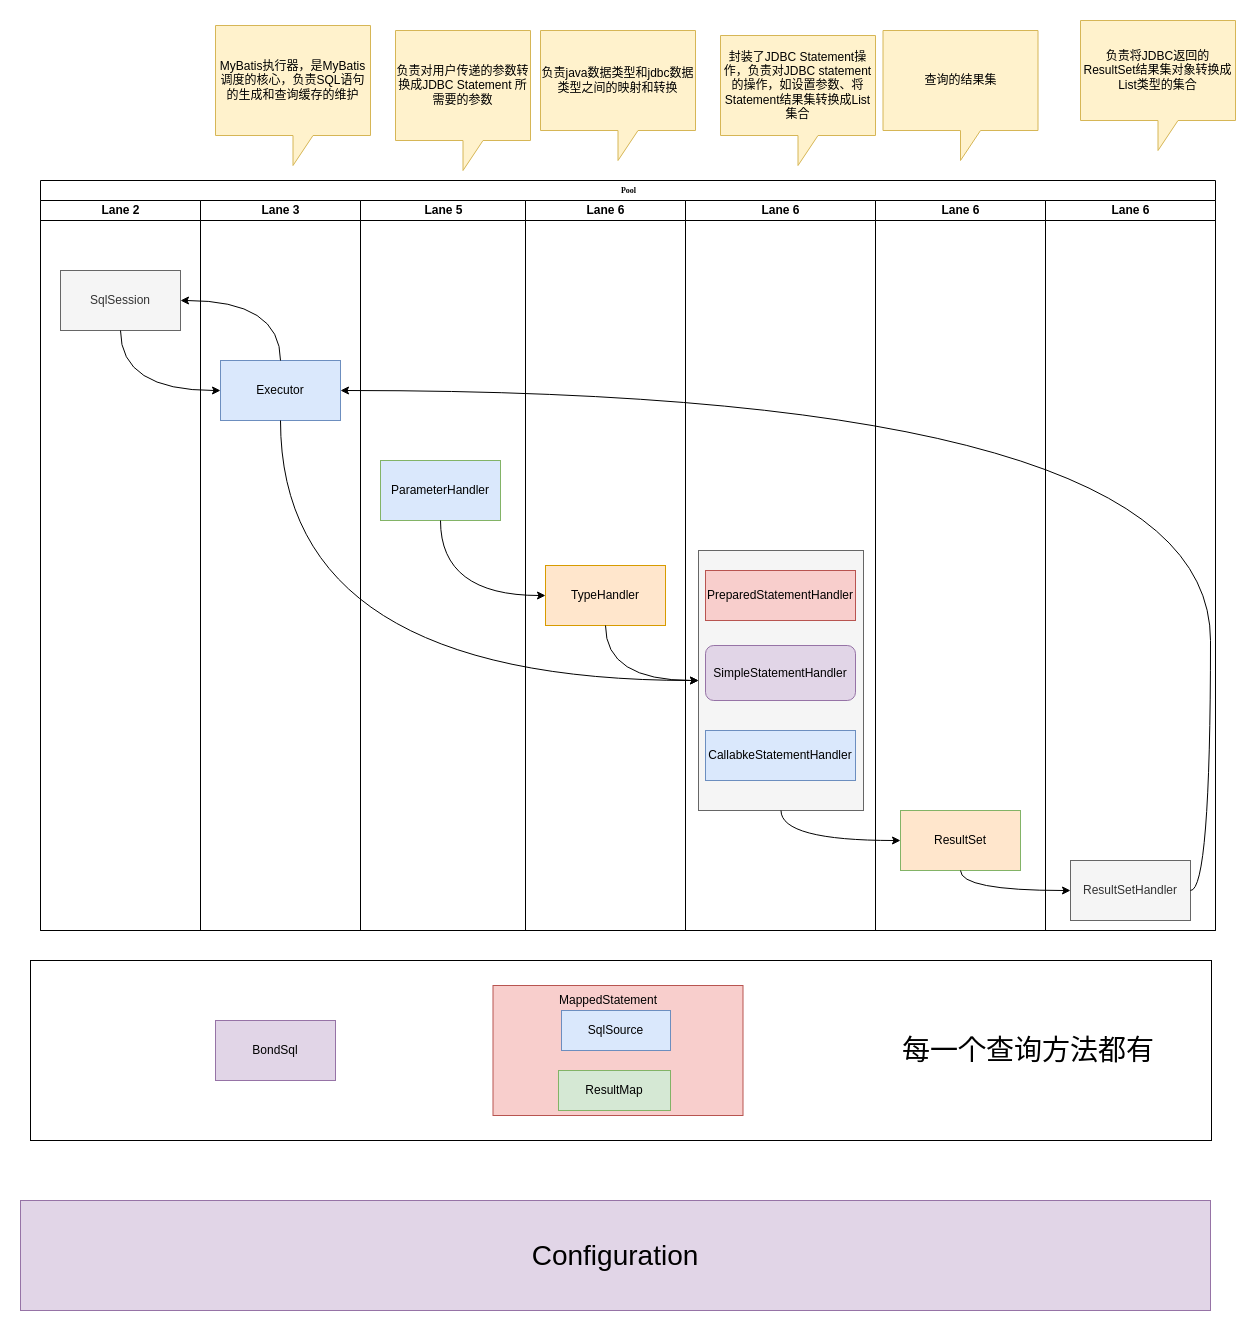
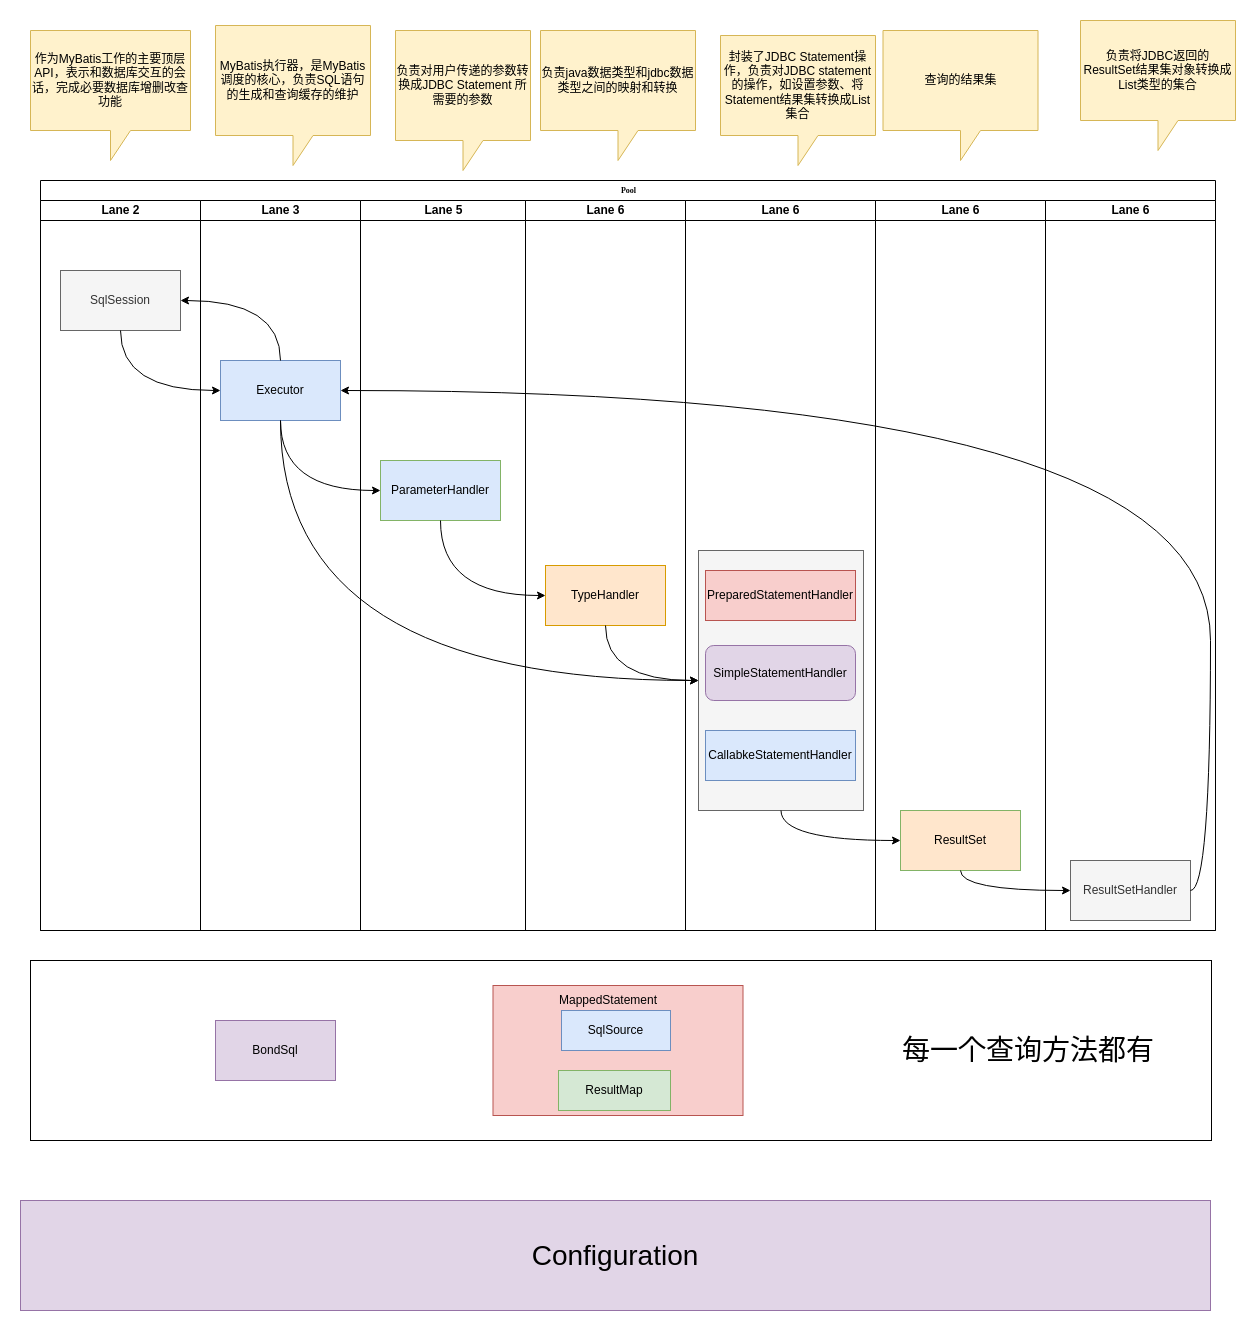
  <mxCell id="0" />
  <mxCell id="1" parent="0" />
  <mxCell id="2" value="Pool" style="swimlane;html=1;childLayout=stackLayout;startSize=20;rounded=0;shadow=0;labelBackgroundColor=none;strokeColor=#000000;strokeWidth=1;fillColor=#ffffff;fontFamily=Verdana;fontSize=8;fontColor=#000000;align=center;" parent="1" vertex="1"><mxGeometry x="40" y="180" width="1175" height="750" as="geometry" /></mxCell>
  <mxCell id="3" value="Lane 2" style="swimlane;html=1;startSize=20;" parent="2" vertex="1"><mxGeometry y="20" width="160" height="730" as="geometry" /></mxCell>
  <mxCell id="4" value="SqlSession" style="rounded=0;whiteSpace=wrap;html=1;fillColor=#f5f5f5;strokeColor=#666666;fontColor=#333333;" vertex="1" parent="3"><mxGeometry x="20" y="70" width="120" height="60" as="geometry" /></mxCell>
  <mxCell id="5" value="Lane 3" style="swimlane;html=1;startSize=20;" parent="2" vertex="1"><mxGeometry x="160" y="20" width="160" height="730" as="geometry" /></mxCell>
  <mxCell id="6" value="Executor" style="rounded=0;whiteSpace=wrap;html=1;fillColor=#dae8fc;strokeColor=#6c8ebf;" vertex="1" parent="5"><mxGeometry x="20" y="160" width="120" height="60" as="geometry" /></mxCell>
  <mxCell id="7" value="Lane 5" style="swimlane;html=1;startSize=20;" parent="2" vertex="1"><mxGeometry x="320" y="20" width="165" height="730" as="geometry" /></mxCell>
  <mxCell id="8" value="ParameterHandler" style="rounded=0;whiteSpace=wrap;html=1;fillColor=#dae8fc;strokeColor=#82b366;" vertex="1" parent="7"><mxGeometry x="20" y="260" width="120" height="60" as="geometry" /></mxCell>
  <mxCell id="9" value="Lane 6" style="swimlane;html=1;startSize=20;" parent="2" vertex="1"><mxGeometry x="485" y="20" width="160" height="730" as="geometry" /></mxCell>
  <mxCell id="10" value="TypeHandler" style="rounded=0;whiteSpace=wrap;html=1;fillColor=#ffe6cc;strokeColor=#d79b00;" vertex="1" parent="9"><mxGeometry x="20" y="365" width="120" height="60" as="geometry" /></mxCell>
  <mxCell id="11" value="Lane 6" style="swimlane;html=1;startSize=20;" vertex="1" parent="2"><mxGeometry x="645" y="20" width="190" height="730" as="geometry" /></mxCell>
  <mxCell id="12" value="" style="rounded=0;whiteSpace=wrap;html=1;fillColor=#f5f5f5;strokeColor=#666666;fontColor=#333333;" vertex="1" parent="11"><mxGeometry x="13" y="350" width="165" height="260" as="geometry" /></mxCell>
  <mxCell id="13" value="PreparedStatementHandler" style="rounded=0;whiteSpace=wrap;html=1;fillColor=#f8cecc;strokeColor=#b85450;" vertex="1" parent="11"><mxGeometry x="20" y="370" width="150" height="50" as="geometry" /></mxCell>
  <mxCell id="14" value="&lt;span&gt;SimpleStatementHandler&lt;/span&gt;" style="whiteSpace=wrap;html=1;fillColor=#e1d5e7;strokeColor=#9673a6;rounded=1;" vertex="1" parent="11"><mxGeometry x="20" y="445" width="150" height="55" as="geometry" /></mxCell>
  <mxCell id="15" value="&lt;span&gt;CallabkeStatementHandler&lt;/span&gt;" style="rounded=0;whiteSpace=wrap;html=1;fillColor=#dae8fc;strokeColor=#6c8ebf;" vertex="1" parent="11"><mxGeometry x="20" y="530" width="150" height="50" as="geometry" /></mxCell>
  <mxCell id="16" value="Lane 6" style="swimlane;html=1;startSize=20;" vertex="1" parent="2"><mxGeometry x="835" y="20" width="170" height="730" as="geometry" /></mxCell>
  <mxCell id="17" value="ResultSet" style="rounded=0;whiteSpace=wrap;html=1;fillColor=#ffe6cc;strokeColor=#82b366;" vertex="1" parent="16"><mxGeometry x="25" y="610" width="120" height="60" as="geometry" /></mxCell>
  <mxCell id="18" value="Lane 6" style="swimlane;html=1;startSize=20;" vertex="1" parent="2"><mxGeometry x="1005" y="20" width="170" height="730" as="geometry" /></mxCell>
  <mxCell id="19" value="ResultSetHandler" style="rounded=0;whiteSpace=wrap;html=1;fillColor=#f5f5f5;strokeColor=#666666;fontColor=#333333;" vertex="1" parent="18"><mxGeometry x="25" y="660" width="120" height="60" as="geometry" /></mxCell>
  <mxCell id="20" style="edgeStyle=orthogonalEdgeStyle;curved=1;rounded=0;orthogonalLoop=1;jettySize=auto;html=1;exitX=0.5;exitY=1;exitDx=0;exitDy=0;entryX=0;entryY=0.5;entryDx=0;entryDy=0;" edge="1" parent="2" source="4" target="6"><mxGeometry relative="1" as="geometry" /></mxCell>
+ <mxCell id="21" style="edgeStyle=orthogonalEdgeStyle;curved=1;rounded=0;orthogonalLoop=1;jettySize=auto;html=1;exitX=0.5;exitY=1;exitDx=0;exitDy=0;entryX=0;entryY=0.5;entryDx=0;entryDy=0;" edge="1" parent="2" source="6" target="8"><mxGeometry relative="1" as="geometry" /></mxCell>
  <mxCell id="22" style="edgeStyle=orthogonalEdgeStyle;curved=1;rounded=0;orthogonalLoop=1;jettySize=auto;html=1;exitX=0.5;exitY=1;exitDx=0;exitDy=0;entryX=0;entryY=0.5;entryDx=0;entryDy=0;" edge="1" parent="2" source="8" target="10"><mxGeometry relative="1" as="geometry" /></mxCell>
  <mxCell id="23" style="edgeStyle=orthogonalEdgeStyle;curved=1;rounded=0;orthogonalLoop=1;jettySize=auto;html=1;exitX=0.5;exitY=1;exitDx=0;exitDy=0;entryX=0;entryY=0.5;entryDx=0;entryDy=0;" edge="1" parent="2" source="10" target="12"><mxGeometry relative="1" as="geometry" /></mxCell>
  <mxCell id="24" style="edgeStyle=orthogonalEdgeStyle;curved=1;rounded=0;orthogonalLoop=1;jettySize=auto;html=1;exitX=0.5;exitY=1;exitDx=0;exitDy=0;entryX=0;entryY=0.5;entryDx=0;entryDy=0;" edge="1" parent="2" source="12" target="17"><mxGeometry relative="1" as="geometry" /></mxCell>
  <mxCell id="25" style="edgeStyle=orthogonalEdgeStyle;curved=1;rounded=0;orthogonalLoop=1;jettySize=auto;html=1;exitX=0.5;exitY=1;exitDx=0;exitDy=0;entryX=0;entryY=0.5;entryDx=0;entryDy=0;" edge="1" parent="2" source="17" target="19"><mxGeometry relative="1" as="geometry" /></mxCell>
  <mxCell id="26" style="edgeStyle=orthogonalEdgeStyle;curved=1;rounded=0;orthogonalLoop=1;jettySize=auto;html=1;exitX=1;exitY=0.5;exitDx=0;exitDy=0;entryX=1;entryY=0.5;entryDx=0;entryDy=0;" edge="1" parent="2" source="19" target="6"><mxGeometry relative="1" as="geometry" /></mxCell>
  <mxCell id="27" style="edgeStyle=orthogonalEdgeStyle;curved=1;rounded=0;orthogonalLoop=1;jettySize=auto;html=1;exitX=0.5;exitY=0;exitDx=0;exitDy=0;entryX=1;entryY=0.5;entryDx=0;entryDy=0;" edge="1" parent="2" source="6" target="4"><mxGeometry relative="1" as="geometry" /></mxCell>
  <mxCell id="28" style="edgeStyle=orthogonalEdgeStyle;curved=1;rounded=0;orthogonalLoop=1;jettySize=auto;html=1;exitX=0.5;exitY=1;exitDx=0;exitDy=0;entryX=0;entryY=0.5;entryDx=0;entryDy=0;" edge="1" parent="2" source="6" target="12"><mxGeometry relative="1" as="geometry" /></mxCell>
+ <mxCell id="29" value="&lt;span&gt;作为MyBatis工作的主要顶层API，表示和数据库交互的会话，完成必要数据库增删改查功能&lt;/span&gt;" style="shape=callout;whiteSpace=wrap;html=1;perimeter=calloutPerimeter;fillColor=#fff2cc;strokeColor=#d6b656;" vertex="1" parent="1"><mxGeometry x="30" y="30" width="160" height="130" as="geometry" /></mxCell>
  <mxCell id="30" value="&lt;span&gt;MyBatis执行器，是MyBatis 调度的核心，负责SQL语句的生成和查询缓存的维护&lt;/span&gt;&lt;br&gt;" style="shape=callout;whiteSpace=wrap;html=1;perimeter=calloutPerimeter;fillColor=#fff2cc;strokeColor=#d6b656;" vertex="1" parent="1"><mxGeometry x="215" y="25" width="155" height="140" as="geometry" /></mxCell>
  <mxCell id="31" value="&lt;span&gt;负责对用户传递的参数转换成JDBC Statement 所需要的参数&lt;/span&gt;&lt;br&gt;" style="shape=callout;whiteSpace=wrap;html=1;perimeter=calloutPerimeter;fillColor=#fff2cc;strokeColor=#d6b656;" vertex="1" parent="1"><mxGeometry x="395" y="30" width="135" height="140" as="geometry" /></mxCell>
  <mxCell id="32" value="&lt;span&gt;负责java数据类型和jdbc数据类型之间的映射和转换&lt;/span&gt;&lt;br&gt;" style="shape=callout;whiteSpace=wrap;html=1;perimeter=calloutPerimeter;fillColor=#fff2cc;strokeColor=#d6b656;" vertex="1" parent="1"><mxGeometry x="540" y="30" width="155" height="130" as="geometry" /></mxCell>
  <mxCell id="33" value="&lt;span&gt;封装了JDBC Statement操作，负责对JDBC statement 的操作，如设置参数、将Statement结果集转换成List集合&lt;/span&gt;&lt;br&gt;" style="shape=callout;whiteSpace=wrap;html=1;perimeter=calloutPerimeter;fillColor=#fff2cc;strokeColor=#d6b656;" vertex="1" parent="1"><mxGeometry x="720" y="35" width="155" height="130" as="geometry" /></mxCell>
  <mxCell id="34" value="&lt;span&gt;查询的结果集&lt;/span&gt;&lt;br&gt;" style="shape=callout;whiteSpace=wrap;html=1;perimeter=calloutPerimeter;fillColor=#fff2cc;strokeColor=#d6b656;" vertex="1" parent="1"><mxGeometry x="882.5" y="30" width="155" height="130" as="geometry" /></mxCell>
  <mxCell id="35" value="&lt;span&gt;负责将JDBC返回的ResultSet结果集对象转换成List类型的集合&lt;/span&gt;&lt;br&gt;" style="shape=callout;whiteSpace=wrap;html=1;perimeter=calloutPerimeter;fillColor=#fff2cc;strokeColor=#d6b656;" vertex="1" parent="1"><mxGeometry x="1080" y="20" width="155" height="130" as="geometry" /></mxCell>
  <mxCell id="36" value="" style="rounded=0;whiteSpace=wrap;html=1;" vertex="1" parent="1"><mxGeometry x="30" y="960" width="1181" height="180" as="geometry" /></mxCell>
  <mxCell id="37" value="BondSql" style="rounded=0;whiteSpace=wrap;html=1;fillColor=#e1d5e7;strokeColor=#9673a6;" vertex="1" parent="1"><mxGeometry x="215" y="1020" width="120" height="60" as="geometry" /></mxCell>
  <mxCell id="38" value="" style="rounded=0;whiteSpace=wrap;html=1;fillColor=#f8cecc;strokeColor=#b85450;" vertex="1" parent="1"><mxGeometry x="492.5" y="985" width="250" height="130" as="geometry" /></mxCell>
  <mxCell id="39" value="MappedStatement" style="text;html=1;strokeColor=none;fillColor=none;align=center;verticalAlign=middle;whiteSpace=wrap;rounded=0;" vertex="1" parent="1"><mxGeometry x="588" y="990" width="40" height="20" as="geometry" /></mxCell>
  <mxCell id="40" value="SqlSource" style="rounded=0;whiteSpace=wrap;html=1;fillColor=#dae8fc;strokeColor=#6c8ebf;" vertex="1" parent="1"><mxGeometry x="561" y="1010" width="109" height="40" as="geometry" /></mxCell>
  <mxCell id="41" value="ResultMap" style="rounded=0;whiteSpace=wrap;html=1;fillColor=#d5e8d4;strokeColor=#82b366;" vertex="1" parent="1"><mxGeometry x="558" y="1070" width="112" height="40" as="geometry" /></mxCell>
  <mxCell id="42" value="&lt;font style=&quot;font-size: 28px&quot;&gt;Configuration&lt;/font&gt;" style="rounded=0;whiteSpace=wrap;html=1;fillColor=#e1d5e7;strokeColor=#9673a6;" vertex="1" parent="1"><mxGeometry x="20" y="1200" width="1190" height="110" as="geometry" /></mxCell>
  <mxCell id="43" value="&lt;font style=&quot;font-size: 28px&quot;&gt;每一个查询方法都有&lt;/font&gt;" style="text;html=1;strokeColor=none;fillColor=none;align=center;verticalAlign=middle;whiteSpace=wrap;rounded=0;" vertex="1" parent="1"><mxGeometry x="863" y="1040" width="330" height="20" as="geometry" /></mxCell>
